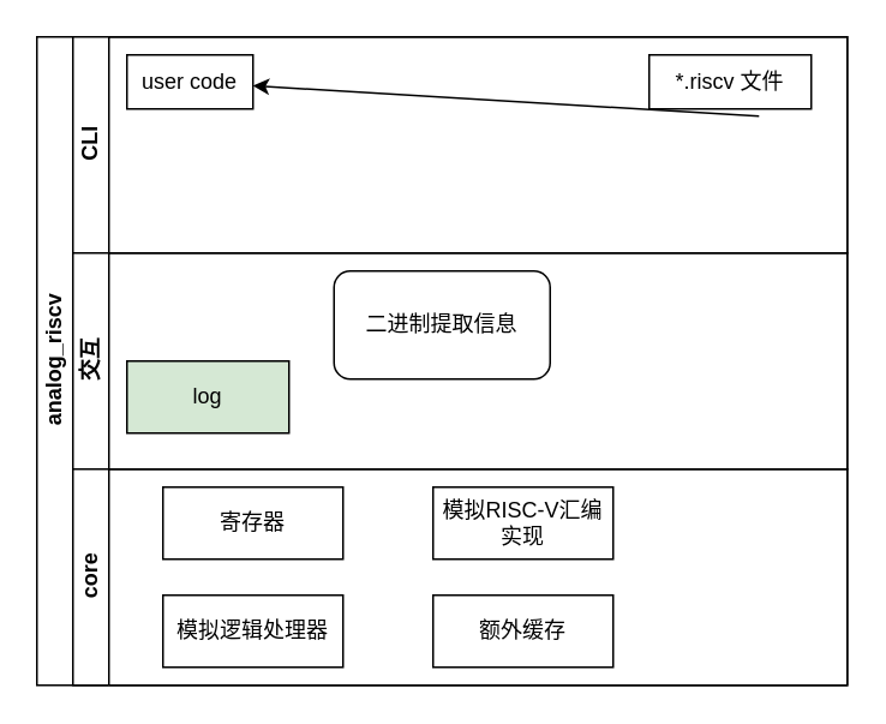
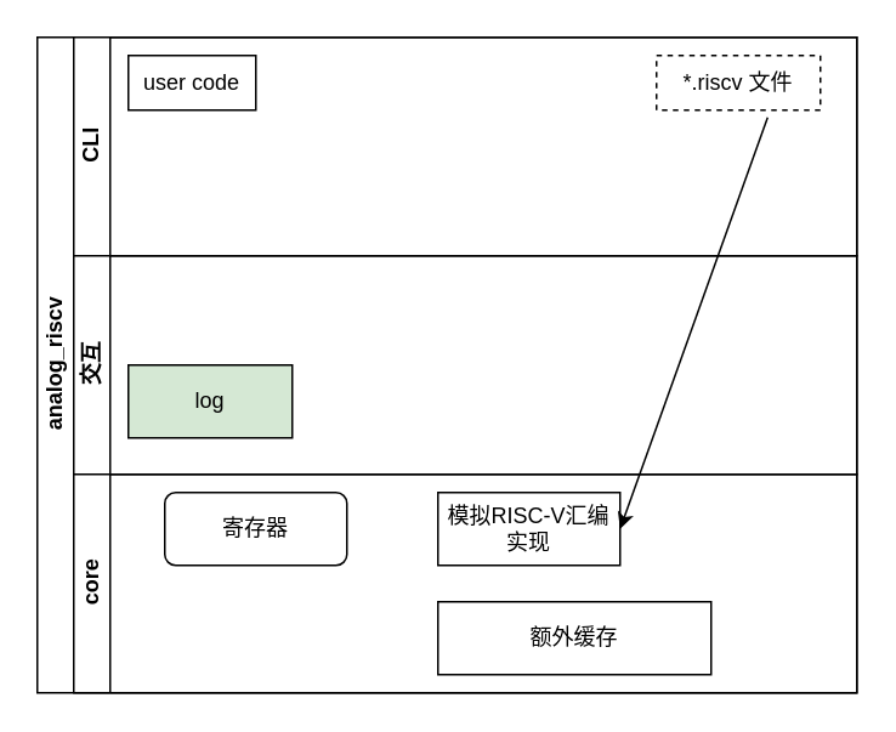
  <mxCell id="0" />
  <mxCell id="1" parent="0" />
  <mxCell id="2" value="analog_riscv" style="swimlane;html=1;childLayout=stackLayout;resizeParent=1;resizeParentMax=0;horizontal=0;startSize=20;horizontalStack=0;" parent="1" vertex="1"><mxGeometry x="20" y="20" width="450" height="360" as="geometry" /></mxCell>
  <mxCell id="3" value="CLI" style="swimlane;html=1;startSize=20;horizontal=0;" parent="2" vertex="1"><mxGeometry x="20" width="430" height="120" as="geometry" /></mxCell>
  <mxCell id="4" value="user code&lt;br&gt;" style="rounded=0;whiteSpace=wrap;html=1;" vertex="1" parent="3"><mxGeometry x="30" y="10" width="70" height="30" as="geometry" /></mxCell>
- <mxCell id="5" value="*.riscv 文件&lt;br&gt;" style="rounded=0;whiteSpace=wrap;html=1;" vertex="1" parent="3"><mxGeometry x="320" y="10" width="90" height="30" as="geometry" /></mxCell>
+ <mxCell id="5" value="*.riscv 文件&lt;br&gt;" style="rounded=0;whiteSpace=wrap;html=1;dashed=1;" vertex="1" parent="3"><mxGeometry x="320" y="10" width="90" height="30" as="geometry" /></mxCell>
  <mxCell id="6" value="交互" style="swimlane;html=1;startSize=20;horizontal=0;" parent="2" vertex="1"><mxGeometry x="20" y="120" width="430" height="120" as="geometry" /></mxCell>
- <mxCell id="7" value="二进制提取信息" style="rounded=1;whiteSpace=wrap;html=1;" vertex="1" parent="6"><mxGeometry x="145" y="10" width="120" height="60" as="geometry" /></mxCell>
  <mxCell id="8" value="log" style="rounded=0;whiteSpace=wrap;html=1;fillColor=#d5e8d4;" vertex="1" parent="6"><mxGeometry x="30" y="60" width="90" height="40" as="geometry" /></mxCell>
  <mxCell id="9" value="core" style="swimlane;html=1;startSize=20;horizontal=0;" parent="2" vertex="1"><mxGeometry x="20" y="240" width="430" height="120" as="geometry" /></mxCell>
- <mxCell id="10" value="寄存器" style="rounded=0;whiteSpace=wrap;html=1;" vertex="1" parent="9"><mxGeometry x="50" y="10" width="100" height="40" as="geometry" /></mxCell>
- <mxCell id="11" value="额外缓存" style="rounded=0;whiteSpace=wrap;html=1;" vertex="1" parent="9"><mxGeometry x="200" y="70" width="100" height="40" as="geometry" /></mxCell>
- <mxCell id="12" value="模拟逻辑处理器" style="rounded=0;whiteSpace=wrap;html=1;" vertex="1" parent="9"><mxGeometry x="50" y="70" width="100" height="40" as="geometry" /></mxCell>
+ <mxCell id="10" value="寄存器" style="whiteSpace=wrap;html=1;rounded=1;" vertex="1" parent="9"><mxGeometry x="50" y="10" width="100" height="40" as="geometry" /></mxCell>
+ <mxCell id="11" value="额外缓存" style="rounded=0;whiteSpace=wrap;html=1;" vertex="1" parent="9"><mxGeometry x="200" y="70" width="150" height="40" as="geometry" /></mxCell>
  <mxCell id="13" value="模拟RISC-V汇编实现&lt;br&gt;" style="rounded=0;whiteSpace=wrap;html=1;" vertex="1" parent="9"><mxGeometry x="200" y="10" width="100" height="40" as="geometry" /></mxCell>
- <mxCell id="14" value="" style="endArrow=classic;html=1;rounded=0;exitX=0.678;exitY=1.133;exitDx=0;exitDy=0;exitPerimeter=0;" edge="1" parent="2" source="5" target="4"><mxGeometry width="50" height="50" relative="1" as="geometry"><mxPoint x="560" y="280" as="sourcePoint" /><mxPoint x="610" y="230" as="targetPoint" /></mxGeometry></mxCell>
+ <mxCell id="14" value="" style="endArrow=classic;html=1;rounded=0;entryX=1;entryY=0.5;entryDx=0;entryDy=0;exitX=0.678;exitY=1.133;exitDx=0;exitDy=0;exitPerimeter=0;" edge="1" parent="2" source="5" target="13"><mxGeometry width="50" height="50" relative="1" as="geometry"><mxPoint x="560" y="280" as="sourcePoint" /><mxPoint x="610" y="230" as="targetPoint" /></mxGeometry></mxCell>
